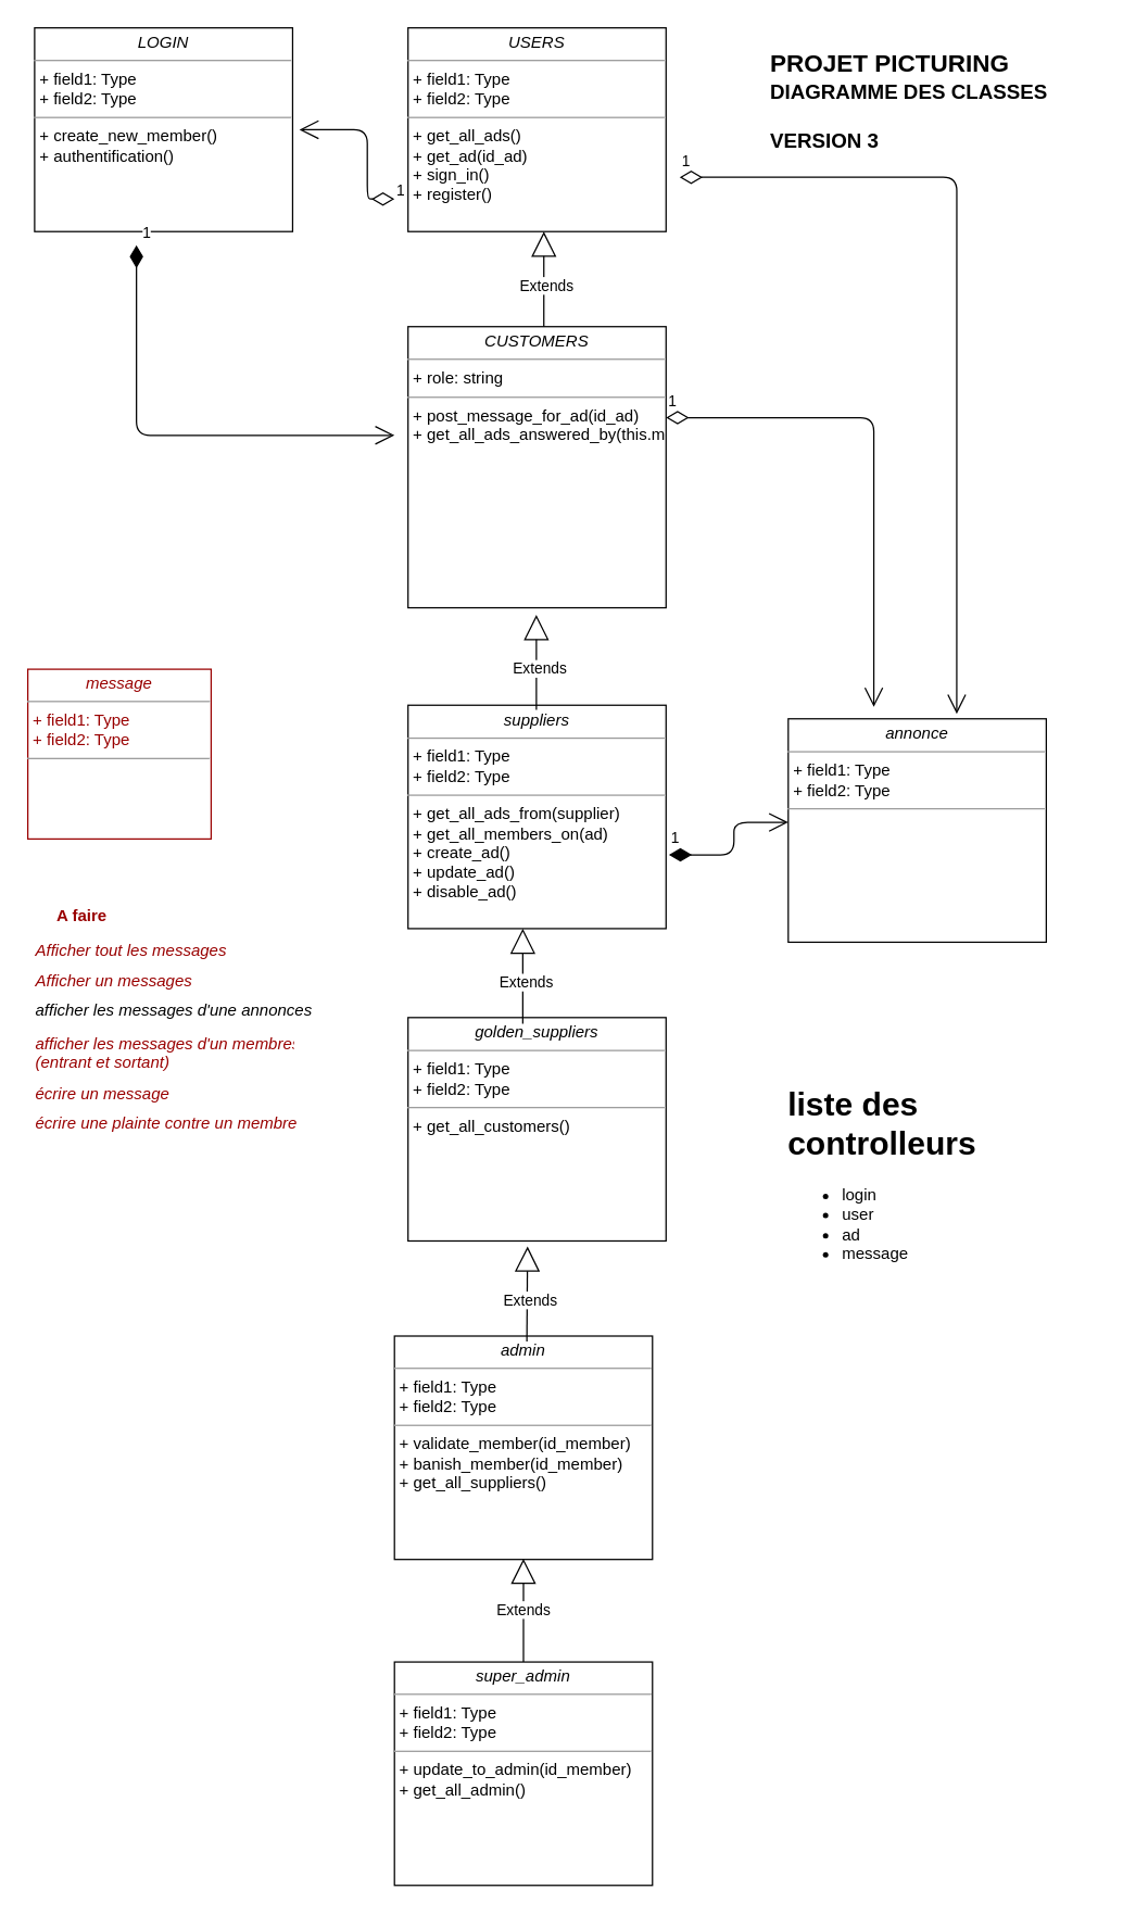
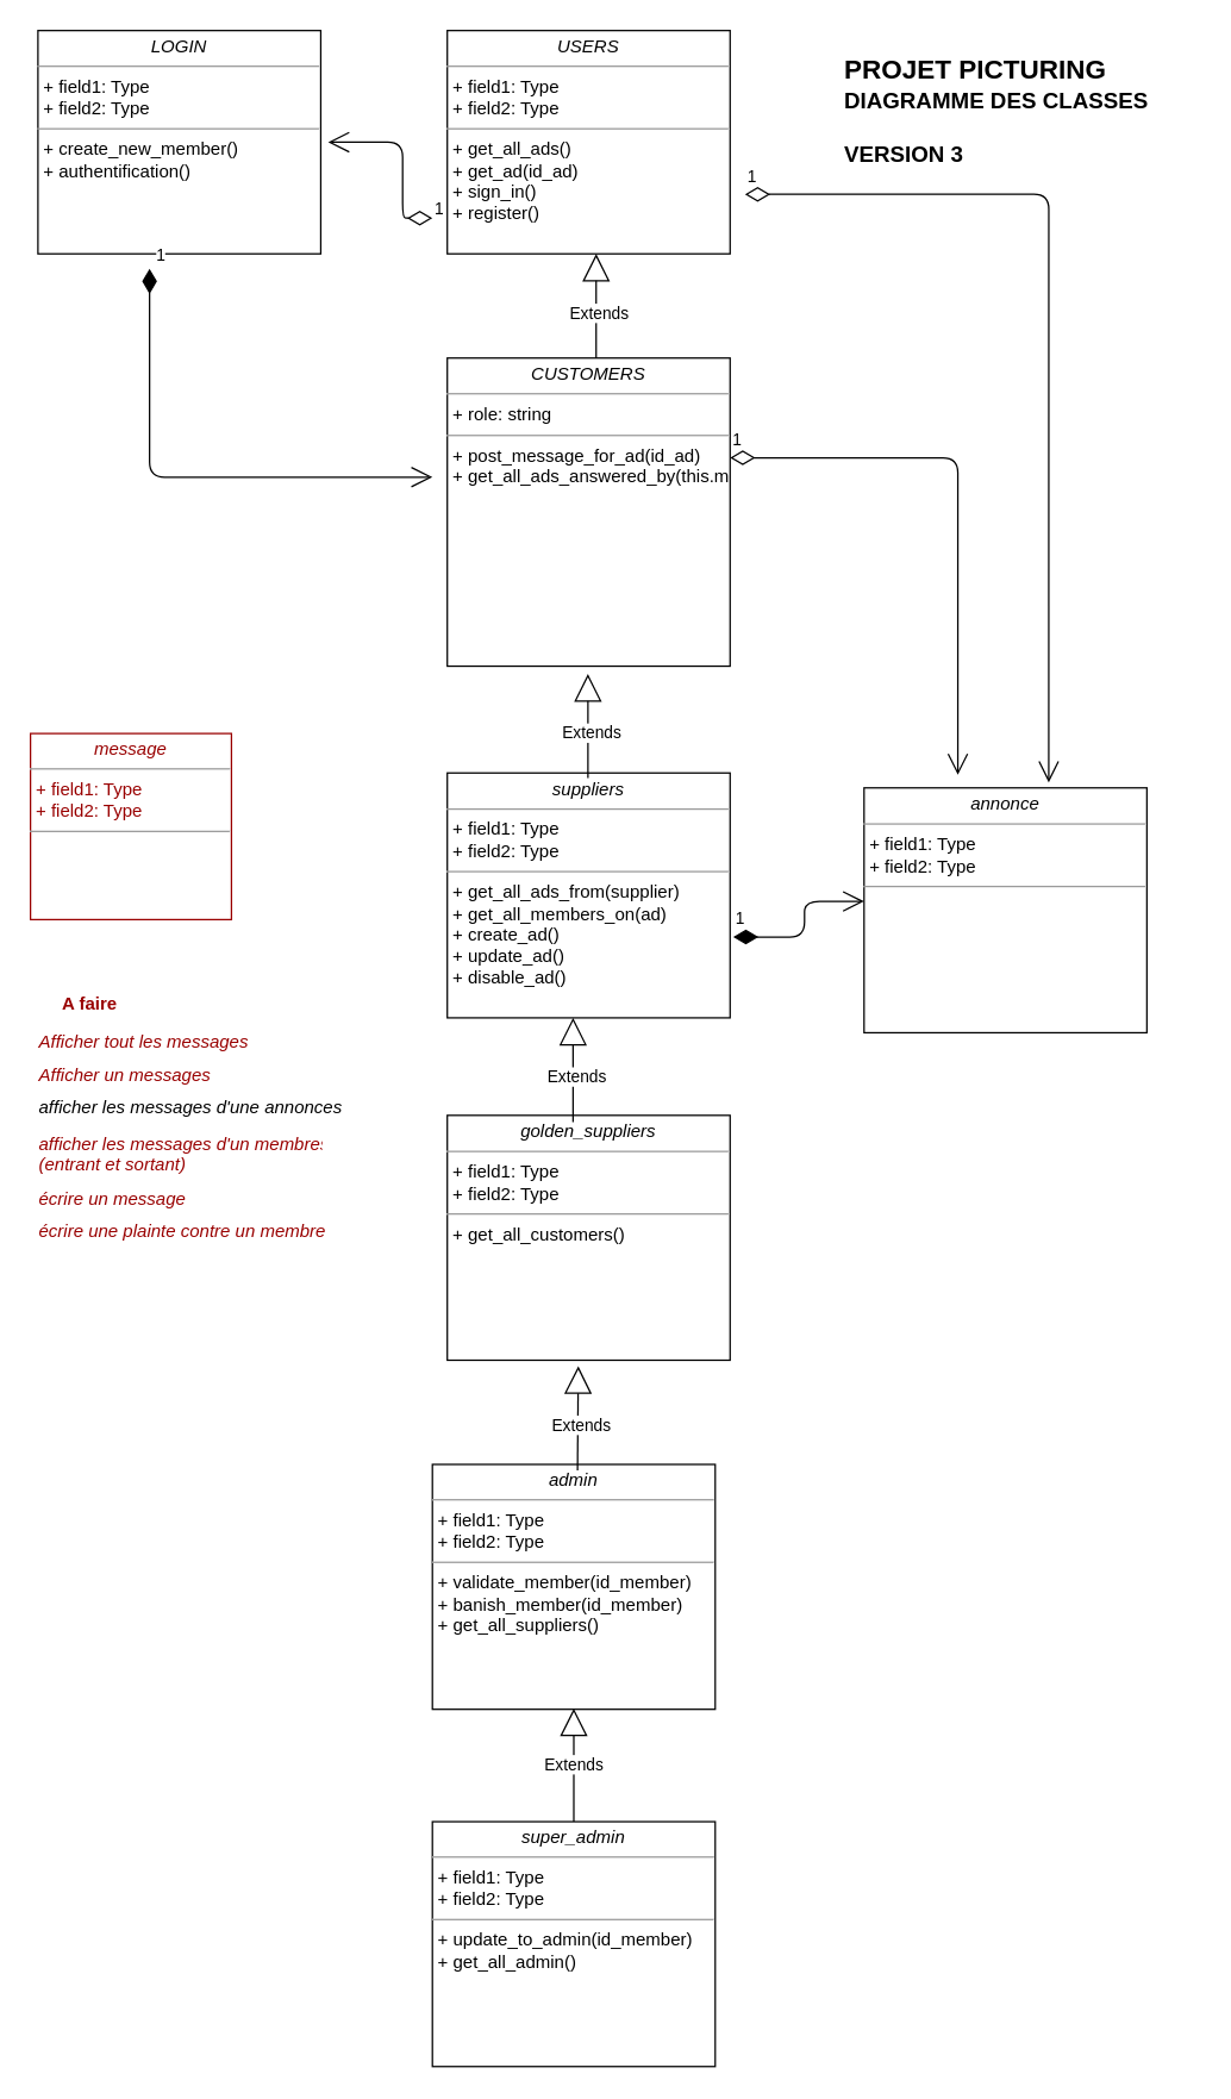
  <mxCell id="0" />
  <mxCell id="1" parent="0" />
  <mxCell id="2" value="&lt;b&gt;&lt;font style=&quot;font-size: 15px&quot;&gt;&lt;span style=&quot;font-size: 18px&quot;&gt;PROJET PICTURING&lt;/span&gt;&lt;br&gt;&lt;font style=&quot;font-size: 15px&quot;&gt;DIAGRAMME DES CLASSES&lt;br&gt;&lt;br&gt;VERSION 3&lt;br&gt;&lt;/font&gt;&lt;/font&gt;&lt;/b&gt;" style="text;html=1;" vertex="1" parent="1"><mxGeometry x="565" y="30" width="240" height="30" as="geometry" /></mxCell>
  <mxCell id="3" value="&lt;p style=&quot;margin: 0px ; margin-top: 4px ; text-align: center&quot;&gt;&lt;i&gt;USERS&lt;/i&gt;&lt;/p&gt;&lt;hr size=&quot;1&quot;&gt;&lt;p style=&quot;margin: 0px ; margin-left: 4px&quot;&gt;+ field1: Type&lt;br&gt;+ field2: Type&lt;/p&gt;&lt;hr size=&quot;1&quot;&gt;&lt;p style=&quot;margin: 0px ; margin-left: 4px&quot;&gt;+ get_all_ads()&lt;/p&gt;&lt;p style=&quot;margin: 0px ; margin-left: 4px&quot;&gt;+ get_ad(id_ad)&lt;/p&gt;&lt;p style=&quot;margin: 0px ; margin-left: 4px&quot;&gt;+ sign_in()&lt;/p&gt;&lt;p style=&quot;margin: 0px ; margin-left: 4px&quot;&gt;+ register()&lt;/p&gt;" style="verticalAlign=top;align=left;overflow=fill;fontSize=12;fontFamily=Helvetica;html=1;" vertex="1" parent="1"><mxGeometry x="300" y="20" width="190" height="150" as="geometry" /></mxCell>
  <mxCell id="4" value="&lt;p style=&quot;margin: 0px ; margin-top: 4px ; text-align: center&quot;&gt;&lt;i&gt;suppliers&lt;/i&gt;&lt;/p&gt;&lt;hr size=&quot;1&quot;&gt;&lt;p style=&quot;margin: 0px ; margin-left: 4px&quot;&gt;+ field1: Type&lt;br&gt;+ field2: Type&lt;/p&gt;&lt;hr size=&quot;1&quot;&gt;&lt;p style=&quot;margin: 0px ; margin-left: 4px&quot;&gt;+ get_all_ads_from(supplier)&lt;/p&gt;&lt;p style=&quot;margin: 0px ; margin-left: 4px&quot;&gt;+ get_all_members_on(ad)&lt;/p&gt;&lt;p style=&quot;margin: 0px ; margin-left: 4px&quot;&gt;+ create_ad()&lt;/p&gt;&lt;p style=&quot;margin: 0px ; margin-left: 4px&quot;&gt;+ update_ad()&lt;/p&gt;&lt;p style=&quot;margin: 0px ; margin-left: 4px&quot;&gt;+ disable_ad()&lt;/p&gt;" style="verticalAlign=top;align=left;overflow=fill;fontSize=12;fontFamily=Helvetica;html=1;" vertex="1" parent="1"><mxGeometry x="300" y="518.74" width="190" height="164.5" as="geometry" /></mxCell>
  <mxCell id="5" value="&lt;p style=&quot;margin: 0px ; margin-top: 4px ; text-align: center&quot;&gt;&lt;i&gt;golden_suppliers&lt;/i&gt;&lt;/p&gt;&lt;hr size=&quot;1&quot;&gt;&lt;p style=&quot;margin: 0px ; margin-left: 4px&quot;&gt;+ field1: Type&lt;br&gt;+ field2: Type&lt;/p&gt;&lt;hr size=&quot;1&quot;&gt;&lt;p style=&quot;margin: 0px ; margin-left: 4px&quot;&gt;+ get_all_customers()&lt;/p&gt;" style="verticalAlign=top;align=left;overflow=fill;fontSize=12;fontFamily=Helvetica;html=1;" vertex="1" parent="1"><mxGeometry x="300" y="748.74" width="190" height="164.5" as="geometry" /></mxCell>
  <mxCell id="6" value="&lt;p style=&quot;margin: 0px ; margin-top: 4px ; text-align: center&quot;&gt;&lt;i&gt;admin&lt;/i&gt;&lt;/p&gt;&lt;hr size=&quot;1&quot;&gt;&lt;p style=&quot;margin: 0px ; margin-left: 4px&quot;&gt;+ field1: Type&lt;br&gt;+ field2: Type&lt;/p&gt;&lt;hr size=&quot;1&quot;&gt;&lt;p style=&quot;margin: 0px ; margin-left: 4px&quot;&gt;+ validate_member(id_member)&lt;/p&gt;&lt;p style=&quot;margin: 0px ; margin-left: 4px&quot;&gt;+ banish_member(id_member)&lt;/p&gt;&lt;p style=&quot;margin: 0px ; margin-left: 4px&quot;&gt;+ get_all_suppliers()&lt;/p&gt;" style="verticalAlign=top;align=left;overflow=fill;fontSize=12;fontFamily=Helvetica;html=1;" vertex="1" parent="1"><mxGeometry x="290" y="983.24" width="190" height="164.5" as="geometry" /></mxCell>
  <mxCell id="7" value="&lt;p style=&quot;margin: 0px ; margin-top: 4px ; text-align: center&quot;&gt;&lt;i&gt;super_admin&lt;/i&gt;&lt;/p&gt;&lt;hr size=&quot;1&quot;&gt;&lt;p style=&quot;margin: 0px ; margin-left: 4px&quot;&gt;+ field1: Type&lt;br&gt;+ field2: Type&lt;/p&gt;&lt;hr size=&quot;1&quot;&gt;&lt;p style=&quot;margin: 0px ; margin-left: 4px&quot;&gt;+ update_to_admin(id_member)&lt;/p&gt;&lt;p style=&quot;margin: 0px ; margin-left: 4px&quot;&gt;+ get_all_admin()&lt;/p&gt;" style="verticalAlign=top;align=left;overflow=fill;fontSize=12;fontFamily=Helvetica;html=1;" vertex="1" parent="1"><mxGeometry x="290" y="1223.24" width="190" height="164.5" as="geometry" /></mxCell>
  <mxCell id="8" value="Extends" style="endArrow=block;endSize=16;endFill=0;html=1;exitX=0.5;exitY=0;exitDx=0;exitDy=0;" edge="1" parent="1" source="7"><mxGeometry width="160" relative="1" as="geometry"><mxPoint x="380" y="1193.24" as="sourcePoint" /><mxPoint x="385" y="1147.24" as="targetPoint" /></mxGeometry></mxCell>
  <mxCell id="9" value="Extends" style="endArrow=block;endSize=16;endFill=0;html=1;exitX=0.5;exitY=0;exitDx=0;exitDy=0;" edge="1" parent="1"><mxGeometry x="-0.147" y="-2" width="160" relative="1" as="geometry"><mxPoint x="384.5" y="753.24" as="sourcePoint" /><mxPoint x="384.5" y="683.24" as="targetPoint" /><mxPoint as="offset" /></mxGeometry></mxCell>
  <mxCell id="10" value="Extends" style="endArrow=block;endSize=16;endFill=0;html=1;exitX=0.5;exitY=0;exitDx=0;exitDy=0;" edge="1" parent="1"><mxGeometry x="-0.147" y="-2" width="160" relative="1" as="geometry"><mxPoint x="387.5" y="987.24" as="sourcePoint" /><mxPoint x="388" y="917.24" as="targetPoint" /><mxPoint as="offset" /></mxGeometry></mxCell>
  <mxCell id="11" value="Extends" style="endArrow=block;endSize=16;endFill=0;html=1;exitX=0.5;exitY=0;exitDx=0;exitDy=0;" edge="1" parent="1"><mxGeometry x="-0.147" y="-2" width="160" relative="1" as="geometry"><mxPoint x="394.5" y="522.24" as="sourcePoint" /><mxPoint x="394.5" y="452.24" as="targetPoint" /><mxPoint as="offset" /></mxGeometry></mxCell>
  <mxCell id="12" value="&lt;p style=&quot;margin: 0px ; margin-top: 4px ; text-align: center&quot;&gt;&lt;i&gt;annonce&lt;/i&gt;&lt;/p&gt;&lt;hr size=&quot;1&quot;&gt;&lt;p style=&quot;margin: 0px ; margin-left: 4px&quot;&gt;+ field1: Type&lt;br&gt;+ field2: Type&lt;/p&gt;&lt;hr size=&quot;1&quot;&gt;&lt;p style=&quot;margin: 0px ; margin-left: 4px&quot;&gt;&lt;br&gt;&lt;/p&gt;" style="verticalAlign=top;align=left;overflow=fill;fontSize=12;fontFamily=Helvetica;html=1;" vertex="1" parent="1"><mxGeometry x="580" y="528.75" width="190" height="164.5" as="geometry" /></mxCell>
  <mxCell id="13" value="1" style="endArrow=open;html=1;endSize=12;startArrow=diamondThin;startSize=14;startFill=0;edgeStyle=orthogonalEdgeStyle;align=left;verticalAlign=bottom;" edge="1" parent="1"><mxGeometry x="-1" y="3" relative="1" as="geometry"><mxPoint x="490" y="307" as="sourcePoint" /><mxPoint x="643" y="520" as="targetPoint" /><Array as="points"><mxPoint x="643" y="307" /></Array></mxGeometry></mxCell>
  <mxCell id="14" value="1" style="endArrow=open;html=1;endSize=12;startArrow=diamondThin;startSize=14;startFill=1;edgeStyle=orthogonalEdgeStyle;align=left;verticalAlign=bottom;exitX=1.011;exitY=0.67;exitDx=0;exitDy=0;exitPerimeter=0;" edge="1" parent="1" source="4"><mxGeometry x="-1" y="3" relative="1" as="geometry"><mxPoint x="500" y="390" as="sourcePoint" /><mxPoint x="580" y="605" as="targetPoint" /><Array as="points"><mxPoint x="540" y="629" /><mxPoint x="540" y="605" /></Array></mxGeometry></mxCell>
  <mxCell id="15" value="1" style="endArrow=open;html=1;endSize=12;startArrow=diamondThin;startSize=14;startFill=0;edgeStyle=orthogonalEdgeStyle;align=left;verticalAlign=bottom;entryX=0.653;entryY=-0.022;entryDx=0;entryDy=0;entryPerimeter=0;" edge="1" parent="1" target="12"><mxGeometry x="-1" y="3" relative="1" as="geometry"><mxPoint x="500" y="130" as="sourcePoint" /><mxPoint x="653" y="530" as="targetPoint" /><Array as="points"><mxPoint x="704" y="130" /></Array></mxGeometry></mxCell>
  <mxCell id="16" value="&lt;p style=&quot;margin: 0px ; margin-top: 4px ; text-align: center&quot;&gt;&lt;i&gt;message&lt;/i&gt;&lt;/p&gt;&lt;hr size=&quot;1&quot;&gt;&lt;p style=&quot;margin: 0px ; margin-left: 4px&quot;&gt;+ field1: Type&lt;br&gt;+ field2: Type&lt;/p&gt;&lt;hr size=&quot;1&quot;&gt;&lt;p style=&quot;margin: 0px ; margin-left: 4px&quot;&gt;&lt;br&gt;&lt;/p&gt;" style="verticalAlign=top;align=left;overflow=fill;fontSize=12;fontFamily=Helvetica;html=1;fontColor=#990000;strokeColor=#990000;" vertex="1" parent="1"><mxGeometry x="20" y="492.24" width="135" height="125" as="geometry" /></mxCell>
  <mxCell id="17" value="Afficher tout les messages" style="text;strokeColor=none;fillColor=none;align=left;verticalAlign=top;spacingLeft=4;spacingRight=4;overflow=hidden;rotatable=0;points=[[0,0.5],[1,0.5]];portConstraint=eastwest;fontStyle=2;fontColor=#990000;" vertex="1" parent="1"><mxGeometry x="20" y="686" width="200" height="31" as="geometry" /></mxCell>
  <mxCell id="18" value="Afficher un messages" style="text;strokeColor=none;fillColor=none;align=left;verticalAlign=top;spacingLeft=4;spacingRight=4;overflow=hidden;rotatable=0;points=[[0,0.5],[1,0.5]];portConstraint=eastwest;fontStyle=2;fontColor=#990000;" vertex="1" parent="1"><mxGeometry x="20" y="708" width="200" height="31" as="geometry" /></mxCell>
  <mxCell id="19" value="afficher les messages d'une annonces" style="text;strokeColor=none;fillColor=none;align=left;verticalAlign=top;spacingLeft=4;spacingRight=4;overflow=hidden;rotatable=0;points=[[0,0.5],[1,0.5]];portConstraint=eastwest;fontStyle=2" vertex="1" parent="1"><mxGeometry x="20" y="730" width="230" height="31" as="geometry" /></mxCell>
  <mxCell id="20" value="afficher les messages d'un membres&#10;(entrant et sortant)" style="text;strokeColor=none;fillColor=none;align=left;verticalAlign=top;spacingLeft=4;spacingRight=4;overflow=hidden;rotatable=0;points=[[0,0.5],[1,0.5]];portConstraint=eastwest;fontStyle=2;fontColor=#990000;" vertex="1" parent="1"><mxGeometry x="20" y="754.5" width="200" height="31" as="geometry" /></mxCell>
  <mxCell id="21" value="écrire un message" style="text;strokeColor=none;fillColor=none;align=left;verticalAlign=top;spacingLeft=4;spacingRight=4;overflow=hidden;rotatable=0;points=[[0,0.5],[1,0.5]];portConstraint=eastwest;fontStyle=2;fontColor=#990000;" vertex="1" parent="1"><mxGeometry x="20" y="791" width="180" height="26" as="geometry" /></mxCell>
  <mxCell id="22" value="écrire une plainte contre un membre" style="text;strokeColor=none;fillColor=none;align=left;verticalAlign=top;spacingLeft=4;spacingRight=4;overflow=hidden;rotatable=0;points=[[0,0.5],[1,0.5]];portConstraint=eastwest;fontStyle=2;fontColor=#990000;" vertex="1" parent="1"><mxGeometry x="20" y="813" width="210" height="26" as="geometry" /></mxCell>
  <mxCell id="23" value="A faire" style="text;align=center;fontStyle=1;verticalAlign=middle;spacingLeft=3;spacingRight=3;strokeColor=none;rotatable=0;points=[[0,0.5],[1,0.5]];portConstraint=eastwest;fontColor=#990000;" vertex="1" parent="1"><mxGeometry x="20" y="660" width="80" height="26" as="geometry" /></mxCell>
  <mxCell id="24" value="&lt;p style=&quot;margin: 0px ; margin-top: 4px ; text-align: center&quot;&gt;&lt;i&gt;CUSTOMERS&lt;/i&gt;&lt;/p&gt;&lt;hr size=&quot;1&quot;&gt;&lt;p style=&quot;margin: 0px ; margin-left: 4px&quot;&gt;+ role: string&lt;br&gt;&lt;/p&gt;&lt;hr size=&quot;1&quot;&gt;&lt;p style=&quot;margin: 0px ; margin-left: 4px&quot;&gt;&lt;span&gt;+ post_message_for_ad(id_ad)&lt;/span&gt;&lt;br&gt;&lt;/p&gt;&lt;p style=&quot;margin: 0px ; margin-left: 4px&quot;&gt;+ get_all_ads_answered_by(this.member)&lt;br&gt;&lt;br&gt;&lt;/p&gt;" style="verticalAlign=top;align=left;overflow=fill;fontSize=12;fontFamily=Helvetica;html=1;" vertex="1" parent="1"><mxGeometry x="300" y="240" width="190" height="207" as="geometry" /></mxCell>
  <mxCell id="25" value="&lt;p style=&quot;margin: 0px ; margin-top: 4px ; text-align: center&quot;&gt;&lt;i&gt;LOGIN&lt;/i&gt;&lt;/p&gt;&lt;hr size=&quot;1&quot;&gt;&lt;p style=&quot;margin: 0px ; margin-left: 4px&quot;&gt;+ field1: Type&lt;br&gt;+ field2: Type&lt;/p&gt;&lt;hr size=&quot;1&quot;&gt;&lt;p style=&quot;margin: 0px ; margin-left: 4px&quot;&gt;+ create_new_member()&lt;/p&gt;&lt;p style=&quot;margin: 0px ; margin-left: 4px&quot;&gt;+ authentification()&lt;/p&gt;" style="verticalAlign=top;align=left;overflow=fill;fontSize=12;fontFamily=Helvetica;html=1;" vertex="1" parent="1"><mxGeometry x="25" y="20" width="190" height="150" as="geometry" /></mxCell>
  <mxCell id="26" value="1" style="endArrow=open;html=1;endSize=12;startArrow=diamondThin;startSize=14;startFill=0;edgeStyle=orthogonalEdgeStyle;align=left;verticalAlign=bottom;" edge="1" parent="1"><mxGeometry x="-1" y="3" relative="1" as="geometry"><mxPoint x="290" y="146" as="sourcePoint" /><mxPoint x="220" y="95" as="targetPoint" /><Array as="points"><mxPoint x="270" y="146" /><mxPoint x="270" y="95" /></Array></mxGeometry></mxCell>
  <mxCell id="27" value="Extends" style="endArrow=block;endSize=16;endFill=0;html=1;exitX=0.5;exitY=0;exitDx=0;exitDy=0;" edge="1" parent="1"><mxGeometry x="-0.147" y="-2" width="160" relative="1" as="geometry"><mxPoint x="400" y="240" as="sourcePoint" /><mxPoint x="400" y="170" as="targetPoint" /><mxPoint as="offset" /></mxGeometry></mxCell>
  <mxCell id="28" value="1" style="endArrow=open;html=1;endSize=12;startArrow=diamondThin;startSize=14;startFill=1;edgeStyle=orthogonalEdgeStyle;align=left;verticalAlign=bottom;" edge="1" parent="1"><mxGeometry x="-1" y="3" relative="1" as="geometry"><mxPoint x="100" y="180" as="sourcePoint" /><mxPoint x="290" y="320" as="targetPoint" /><Array as="points"><mxPoint x="100" y="320" /></Array></mxGeometry></mxCell>
- <mxCell id="29" value="&lt;h1&gt;liste des controlleurs&lt;/h1&gt;&lt;p&gt;&lt;ul&gt;&lt;li&gt;login&lt;/li&gt;&lt;li&gt;user&lt;/li&gt;&lt;li&gt;ad&lt;/li&gt;&lt;li&gt;message&lt;/li&gt;&lt;/ul&gt;&lt;/p&gt;&lt;p&gt;&lt;br&gt;&lt;/p&gt;" style="text;html=1;strokeColor=none;fillColor=none;spacing=5;spacingTop=-20;whiteSpace=wrap;overflow=hidden;rounded=0;" vertex="1" parent="1"><mxGeometry x="575" y="793" width="190" height="147" as="geometry" /></mxCell>
